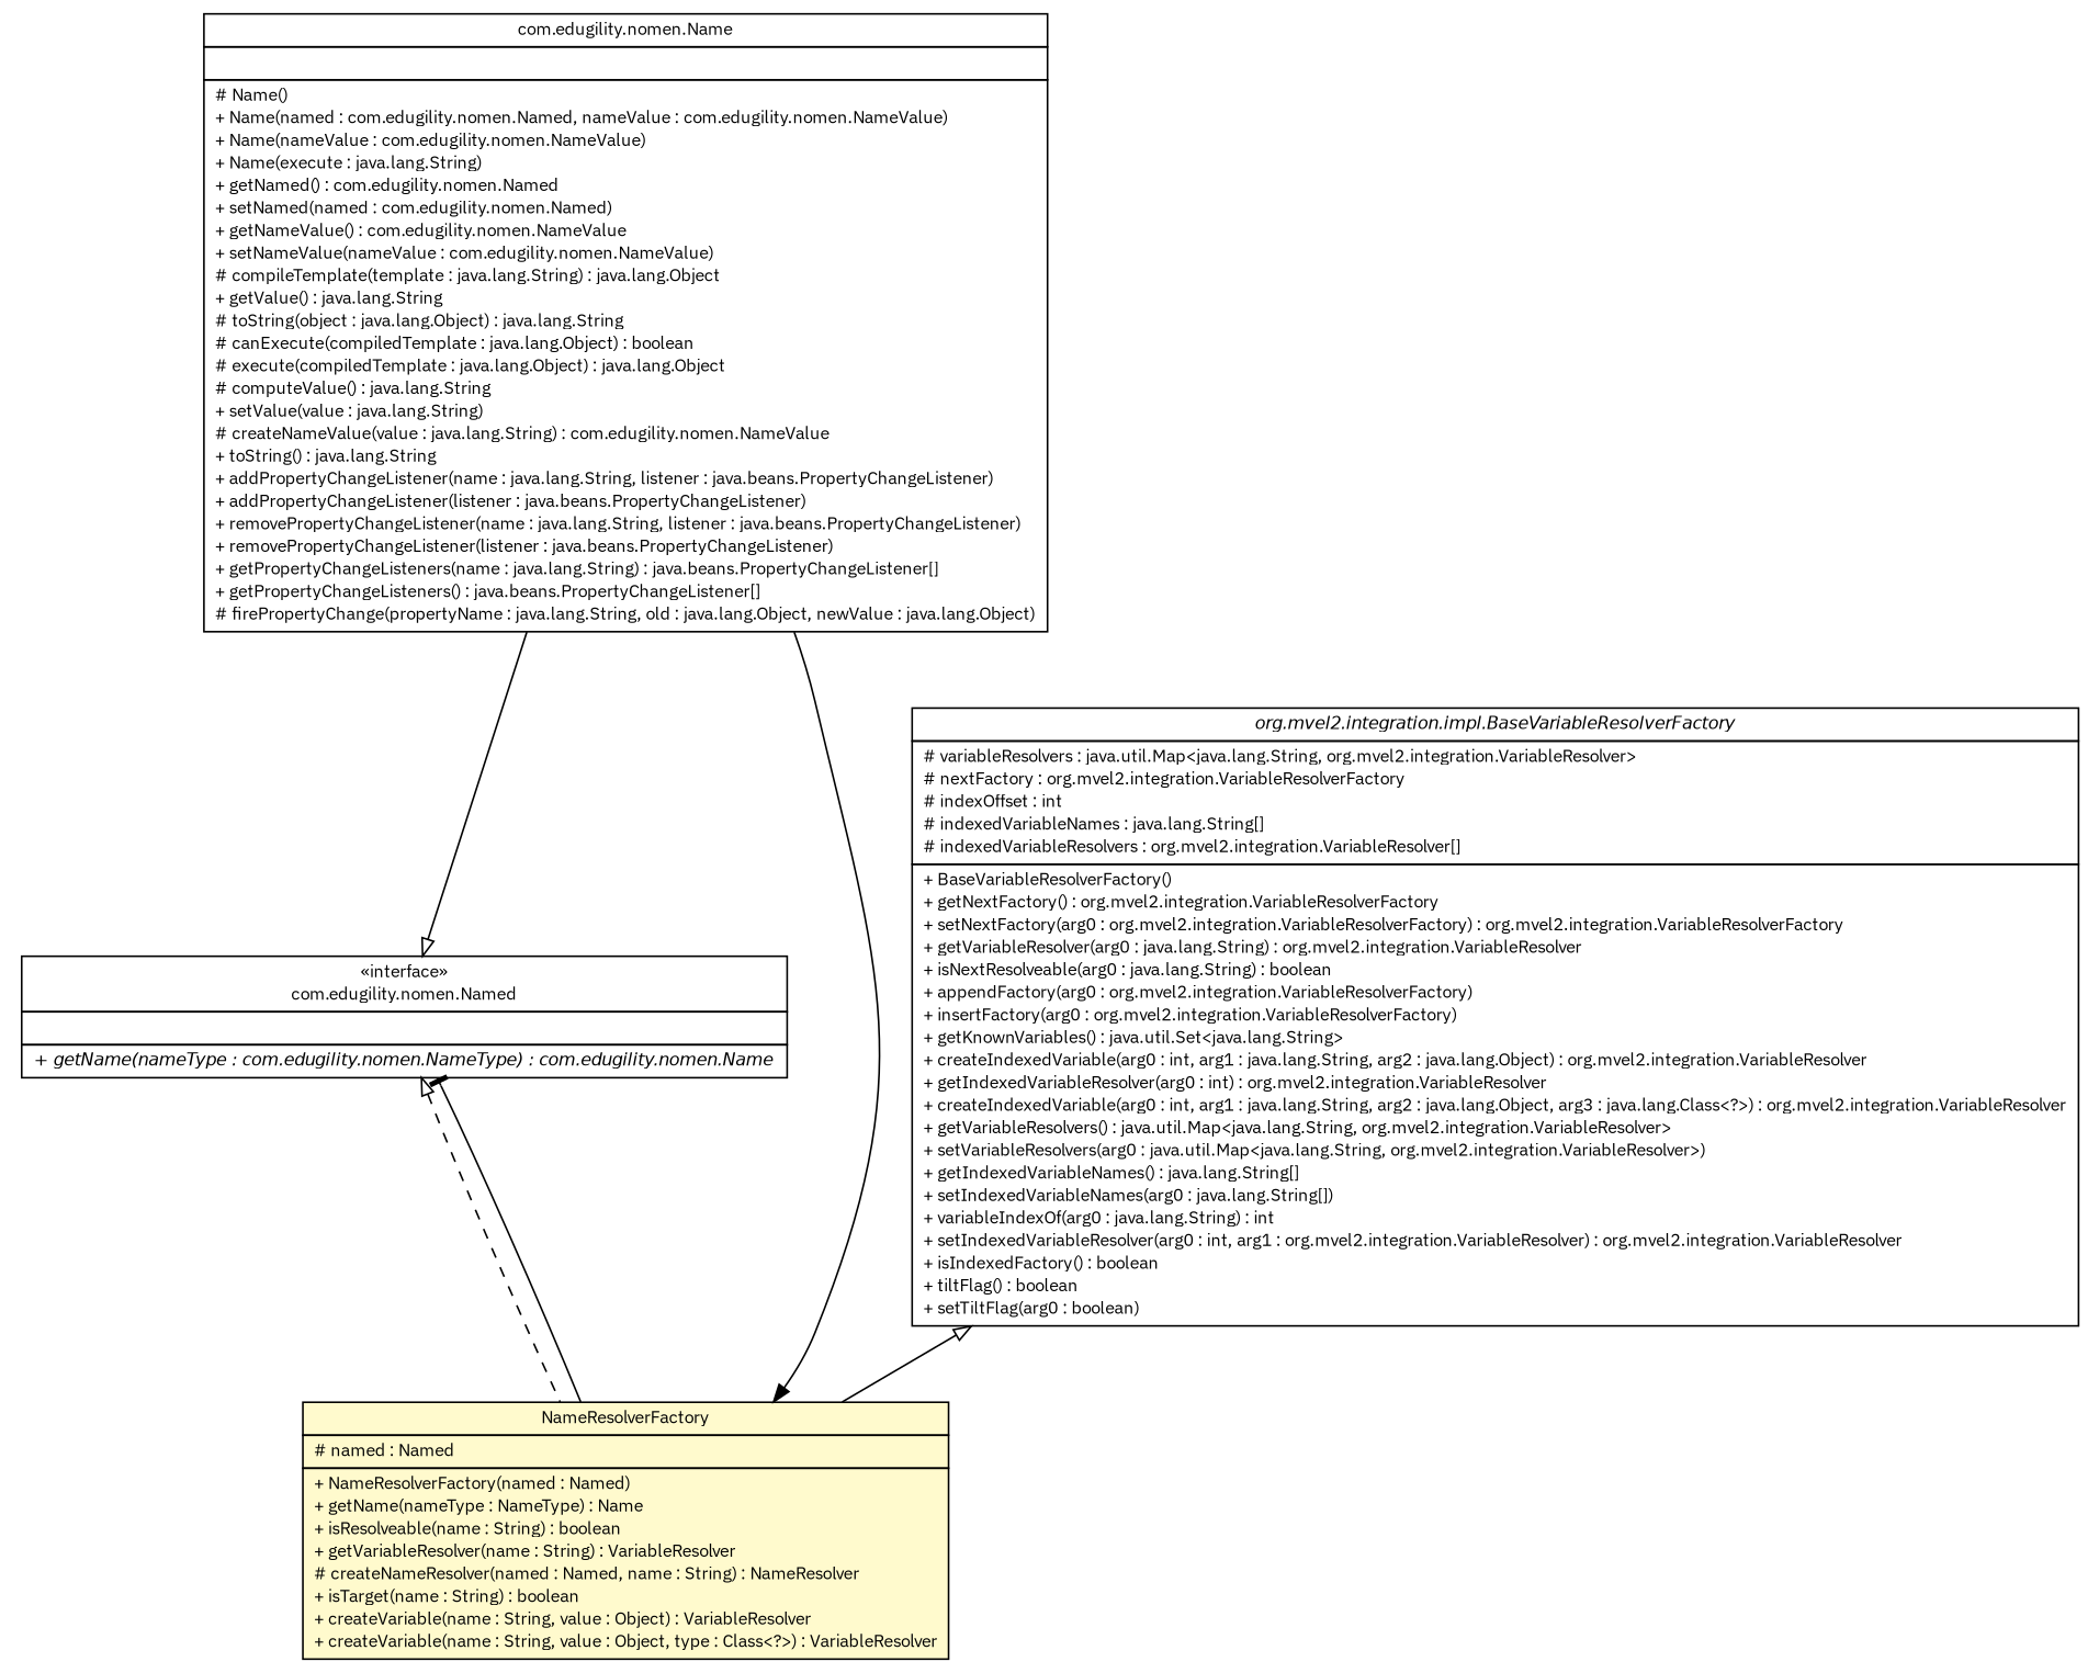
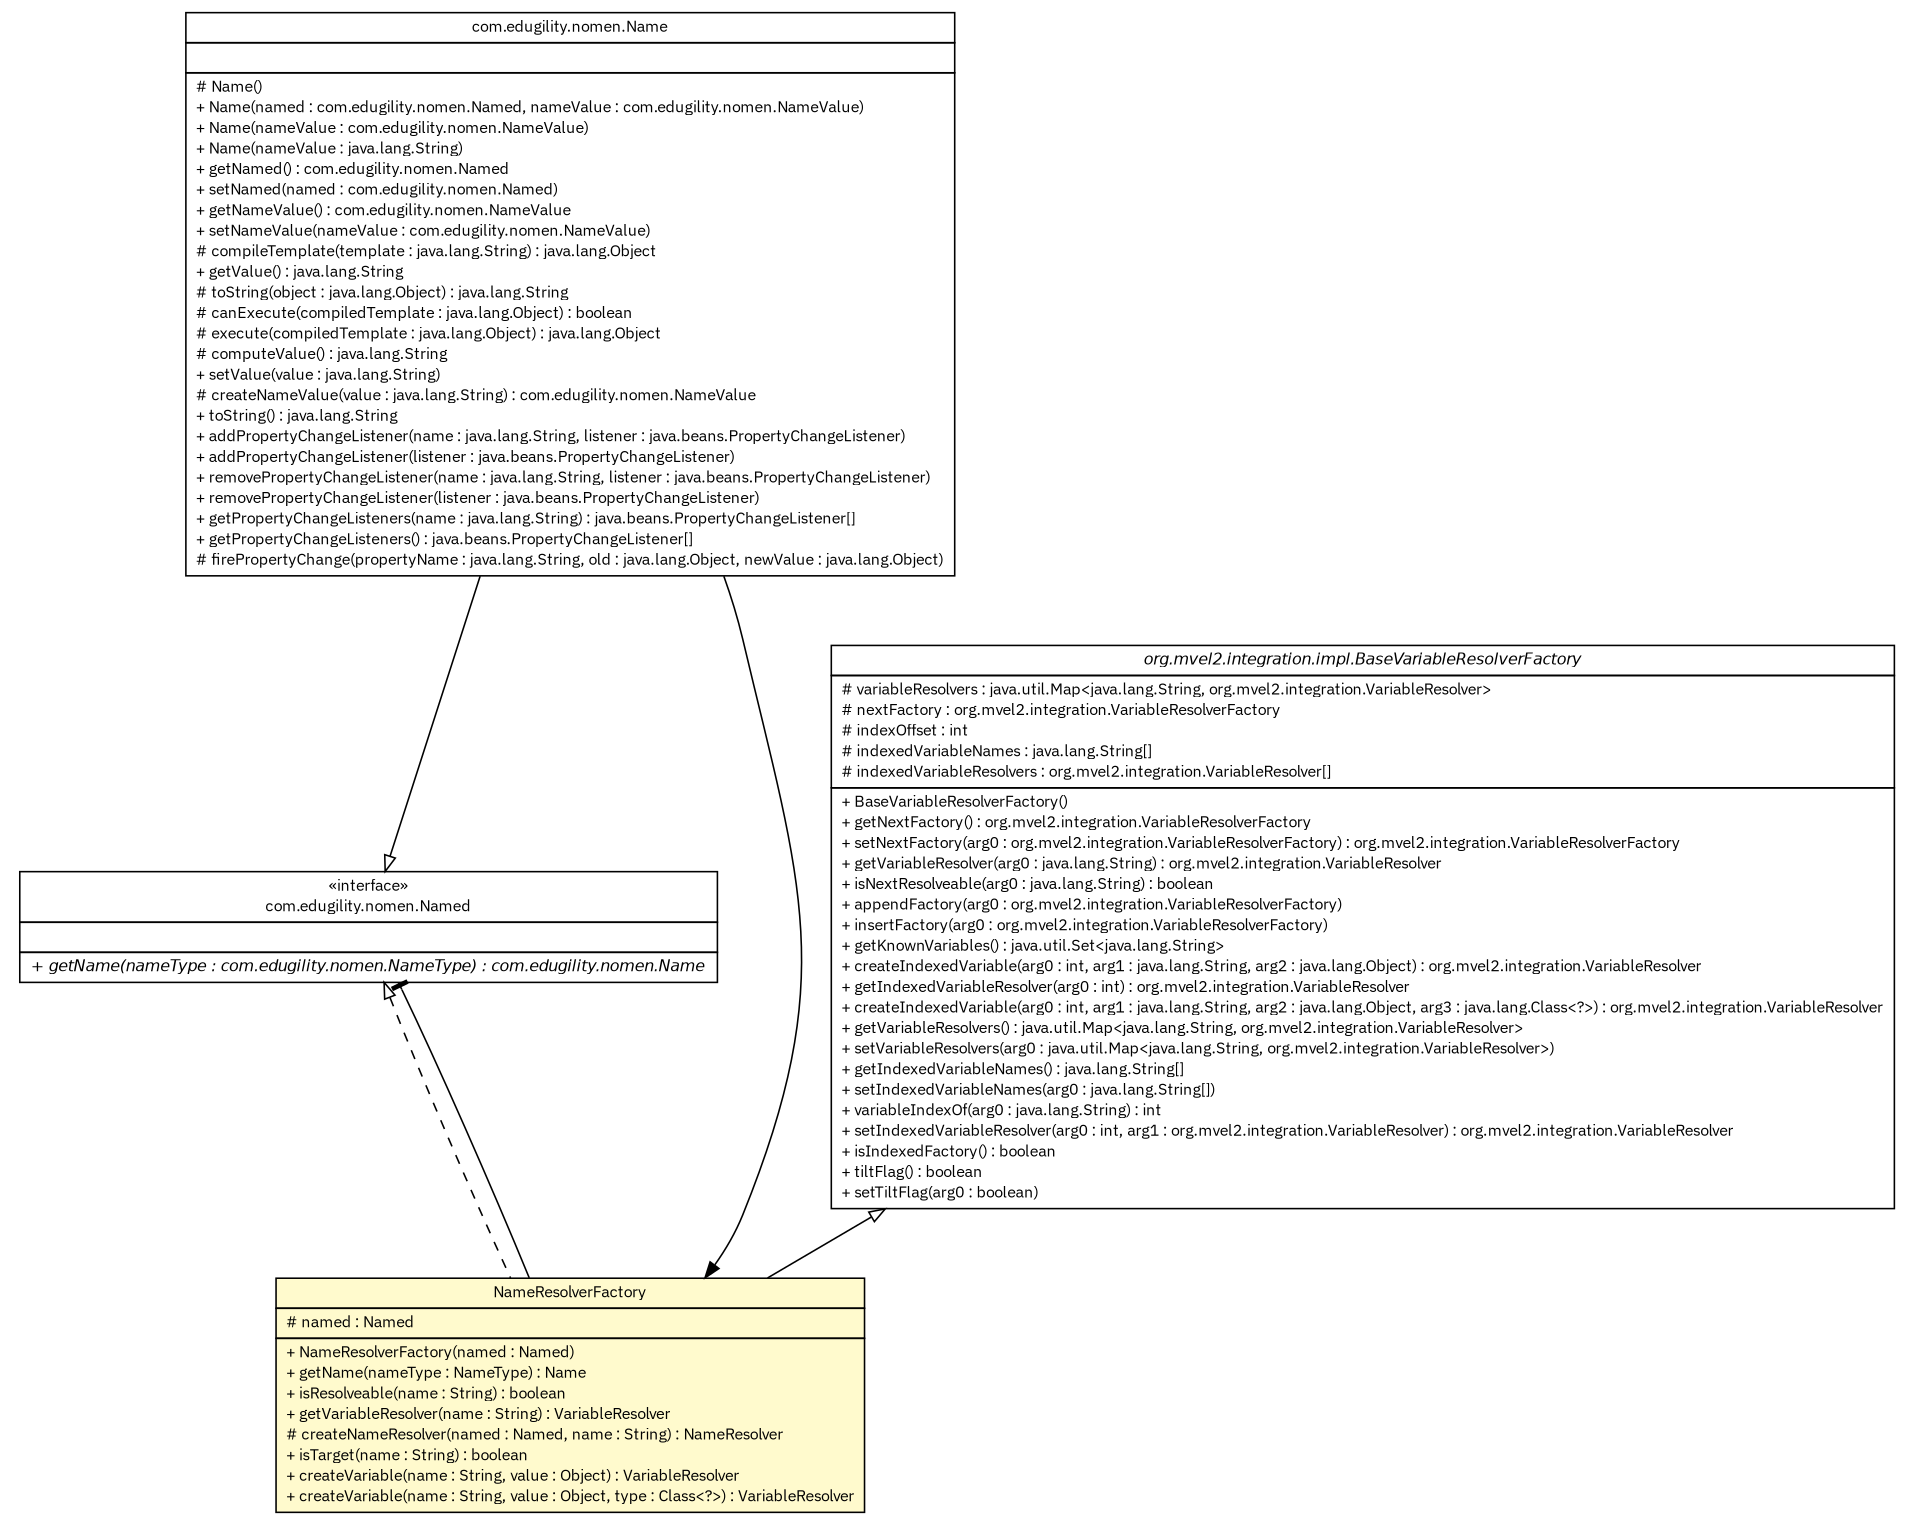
  digraph {
    fontname="IBM Plex Sans"
    nodesep=0.25
    ranksep=0.5
    node [fontcolor=black fontname="IBM Plex Sans" fontsize=10.0 shape=plaintext]
    edge [fontname="IBM Plex Sans" fontsize=10.0 headport=p labelfontname=Helvetica labelfontsize=10 tailport=p color=black fontcolor=black]
    n1 [label=<<table title="com.edugility.nomen.Named" border="0" cellborder="1" cellspacing="0" cellpadding="2" port="p" href="../Named.html"> 		<tr><td><table border="0" cellspacing="0" cellpadding="1"> <tr><td align="center" balign="center"> &#171;interface&#187; </td></tr> <tr><td align="center" balign="center"> com.edugility.nomen.Named </td></tr> 		</table></td></tr> 		<tr><td><table border="0" cellspacing="0" cellpadding="1"> <tr><td align="left" balign="left">  </td></tr> 		</table></td></tr> 		<tr><td><table border="0" cellspacing="0" cellpadding="1"> <tr><td align="left" balign="left"><font face="Helvetica-Oblique" point-size="10.0"> + getName(nameType : com.edugility.nomen.NameType) : com.edugility.nomen.Name </font></td></tr> 		</table></td></tr> 		</table>>]
    n2 [label=<<table title="com.edugility.nomen.mvel.NameResolverFactory" border="0" cellborder="1" cellspacing="0" cellpadding="2" port="p" bgcolor="lemonChiffon" href="./NameResolverFactory.html"> 		<tr><td><table border="0" cellspacing="0" cellpadding="1"> <tr><td align="center" balign="center"> NameResolverFactory </td></tr> 		</table></td></tr> 		<tr><td><table border="0" cellspacing="0" cellpadding="1"> <tr><td align="left" balign="left"> # named : Named </td></tr> 		</table></td></tr> 		<tr><td><table border="0" cellspacing="0" cellpadding="1"> <tr><td align="left" balign="left"> + NameResolverFactory(named : Named) </td></tr> <tr><td align="left" balign="left"> + getName(nameType : NameType) : Name </td></tr> <tr><td align="left" balign="left"> + isResolveable(name : String) : boolean </td></tr> <tr><td align="left" balign="left"> + getVariableResolver(name : String) : VariableResolver </td></tr> <tr><td align="left" balign="left"> # createNameResolver(named : Named, name : String) : NameResolver </td></tr> <tr><td align="left" balign="left"> + isTarget(name : String) : boolean </td></tr> <tr><td align="left" balign="left"> + createVariable(name : String, value : Object) : VariableResolver </td></tr> <tr><td align="left" balign="left"> + createVariable(name : String, value : Object, type : Class&lt;?&gt;) : VariableResolver </td></tr> 		</table></td></tr> 		</table>>]
-   n3 [label=<<table title="com.edugility.nomen.Name" border="0" cellborder="1" cellspacing="0" cellpadding="2" port="p" href="../Name.html"> 		<tr><td><table border="0" cellspacing="0" cellpadding="1"> <tr><td align="center" balign="center"> com.edugility.nomen.Name </td></tr> 		</table></td></tr> 		<tr><td><table border="0" cellspacing="0" cellpadding="1"> <tr><td align="left" balign="left">  </td></tr> 		</table></td></tr> 		<tr><td><table border="0" cellspacing="0" cellpadding="1"> <tr><td align="left" balign="left"> # Name() </td></tr> <tr><td align="left" balign="left"> + Name(named : com.edugility.nomen.Named, nameValue : com.edugility.nomen.NameValue) </td></tr> <tr><td align="left" balign="left"> + Name(nameValue : com.edugility.nomen.NameValue) </td></tr> <tr><td align="left" balign="left"> + Name(execute : java.lang.String) </td></tr> <tr><td align="left" balign="left"> + getNamed() : com.edugility.nomen.Named </td></tr> <tr><td align="left" balign="left"> + setNamed(named : com.edugility.nomen.Named) </td></tr> <tr><td align="left" balign="left"> + getNameValue() : com.edugility.nomen.NameValue </td></tr> <tr><td align="left" balign="left"> + setNameValue(nameValue : com.edugility.nomen.NameValue) </td></tr> <tr><td align="left" balign="left"> # compileTemplate(template : java.lang.String) : java.lang.Object </td></tr> <tr><td align="left" balign="left"> + getValue() : java.lang.String </td></tr> <tr><td align="left" balign="left"> # toString(object : java.lang.Object) : java.lang.String </td></tr> <tr><td align="left" balign="left"> # canExecute(compiledTemplate : java.lang.Object) : boolean </td></tr> <tr><td align="left" balign="left"> # execute(compiledTemplate : java.lang.Object) : java.lang.Object </td></tr> <tr><td align="left" balign="left"> # computeValue() : java.lang.String </td></tr> <tr><td align="left" balign="left"> + setValue(value : java.lang.String) </td></tr> <tr><td align="left" balign="left"> # createNameValue(value : java.lang.String) : com.edugility.nomen.NameValue </td></tr> <tr><td align="left" balign="left"> + toString() : java.lang.String </td></tr> <tr><td align="left" balign="left"> + addPropertyChangeListener(name : java.lang.String, listener : java.beans.PropertyChangeListener) </td></tr> <tr><td align="left" balign="left"> + addPropertyChangeListener(listener : java.beans.PropertyChangeListener) </td></tr> <tr><td align="left" balign="left"> + removePropertyChangeListener(name : java.lang.String, listener : java.beans.PropertyChangeListener) </td></tr> <tr><td align="left" balign="left"> + removePropertyChangeListener(listener : java.beans.PropertyChangeListener) </td></tr> <tr><td align="left" balign="left"> + getPropertyChangeListeners(name : java.lang.String) : java.beans.PropertyChangeListener[] </td></tr> <tr><td align="left" balign="left"> + getPropertyChangeListeners() : java.beans.PropertyChangeListener[] </td></tr> <tr><td align="left" balign="left"> # firePropertyChange(propertyName : java.lang.String, old : java.lang.Object, newValue : java.lang.Object) </td></tr> 		</table></td></tr> 		</table>>]
+   n3 [label=<<table title="com.edugility.nomen.Name" border="0" cellborder="1" cellspacing="0" cellpadding="2" port="p" href="../Name.html"> 		<tr><td><table border="0" cellspacing="0" cellpadding="1"> <tr><td align="center" balign="center"> com.edugility.nomen.Name </td></tr> 		</table></td></tr> 		<tr><td><table border="0" cellspacing="0" cellpadding="1"> <tr><td align="left" balign="left">  </td></tr> 		</table></td></tr> 		<tr><td><table border="0" cellspacing="0" cellpadding="1"> <tr><td align="left" balign="left"> # Name() </td></tr> <tr><td align="left" balign="left"> + Name(named : com.edugility.nomen.Named, nameValue : com.edugility.nomen.NameValue) </td></tr> <tr><td align="left" balign="left"> + Name(nameValue : com.edugility.nomen.NameValue) </td></tr> <tr><td align="left" balign="left"> + Name(nameValue : java.lang.String) </td></tr> <tr><td align="left" balign="left"> + getNamed() : com.edugility.nomen.Named </td></tr> <tr><td align="left" balign="left"> + setNamed(named : com.edugility.nomen.Named) </td></tr> <tr><td align="left" balign="left"> + getNameValue() : com.edugility.nomen.NameValue </td></tr> <tr><td align="left" balign="left"> + setNameValue(nameValue : com.edugility.nomen.NameValue) </td></tr> <tr><td align="left" balign="left"> # compileTemplate(template : java.lang.String) : java.lang.Object </td></tr> <tr><td align="left" balign="left"> + getValue() : java.lang.String </td></tr> <tr><td align="left" balign="left"> # toString(object : java.lang.Object) : java.lang.String </td></tr> <tr><td align="left" balign="left"> # canExecute(compiledTemplate : java.lang.Object) : boolean </td></tr> <tr><td align="left" balign="left"> # execute(compiledTemplate : java.lang.Object) : java.lang.Object </td></tr> <tr><td align="left" balign="left"> # computeValue() : java.lang.String </td></tr> <tr><td align="left" balign="left"> + setValue(value : java.lang.String) </td></tr> <tr><td align="left" balign="left"> # createNameValue(value : java.lang.String) : com.edugility.nomen.NameValue </td></tr> <tr><td align="left" balign="left"> + toString() : java.lang.String </td></tr> <tr><td align="left" balign="left"> + addPropertyChangeListener(name : java.lang.String, listener : java.beans.PropertyChangeListener) </td></tr> <tr><td align="left" balign="left"> + addPropertyChangeListener(listener : java.beans.PropertyChangeListener) </td></tr> <tr><td align="left" balign="left"> + removePropertyChangeListener(name : java.lang.String, listener : java.beans.PropertyChangeListener) </td></tr> <tr><td align="left" balign="left"> + removePropertyChangeListener(listener : java.beans.PropertyChangeListener) </td></tr> <tr><td align="left" balign="left"> + getPropertyChangeListeners(name : java.lang.String) : java.beans.PropertyChangeListener[] </td></tr> <tr><td align="left" balign="left"> + getPropertyChangeListeners() : java.beans.PropertyChangeListener[] </td></tr> <tr><td align="left" balign="left"> # firePropertyChange(propertyName : java.lang.String, old : java.lang.Object, newValue : java.lang.Object) </td></tr> 		</table></td></tr> 		</table>>]
    n4 [label=<<table title="org.mvel2.integration.impl.BaseVariableResolverFactory" border="0" cellborder="1" cellspacing="0" cellpadding="2" port="p"> 		<tr><td><table border="0" cellspacing="0" cellpadding="1"> <tr><td align="center" balign="center"><font face="Helvetica-Oblique"> org.mvel2.integration.impl.BaseVariableResolverFactory </font></td></tr> 		</table></td></tr> 		<tr><td><table border="0" cellspacing="0" cellpadding="1"> <tr><td align="left" balign="left"> # variableResolvers : java.util.Map&lt;java.lang.String, org.mvel2.integration.VariableResolver&gt; </td></tr> <tr><td align="left" balign="left"> # nextFactory : org.mvel2.integration.VariableResolverFactory </td></tr> <tr><td align="left" balign="left"> # indexOffset : int </td></tr> <tr><td align="left" balign="left"> # indexedVariableNames : java.lang.String[] </td></tr> <tr><td align="left" balign="left"> # indexedVariableResolvers : org.mvel2.integration.VariableResolver[] </td></tr> 		</table></td></tr> 		<tr><td><table border="0" cellspacing="0" cellpadding="1"> <tr><td align="left" balign="left"> + BaseVariableResolverFactory() </td></tr> <tr><td align="left" balign="left"> + getNextFactory() : org.mvel2.integration.VariableResolverFactory </td></tr> <tr><td align="left" balign="left"> + setNextFactory(arg0 : org.mvel2.integration.VariableResolverFactory) : org.mvel2.integration.VariableResolverFactory </td></tr> <tr><td align="left" balign="left"> + getVariableResolver(arg0 : java.lang.String) : org.mvel2.integration.VariableResolver </td></tr> <tr><td align="left" balign="left"> + isNextResolveable(arg0 : java.lang.String) : boolean </td></tr> <tr><td align="left" balign="left"> + appendFactory(arg0 : org.mvel2.integration.VariableResolverFactory) </td></tr> <tr><td align="left" balign="left"> + insertFactory(arg0 : org.mvel2.integration.VariableResolverFactory) </td></tr> <tr><td align="left" balign="left"> + getKnownVariables() : java.util.Set&lt;java.lang.String&gt; </td></tr> <tr><td align="left" balign="left"> + createIndexedVariable(arg0 : int, arg1 : java.lang.String, arg2 : java.lang.Object) : org.mvel2.integration.VariableResolver </td></tr> <tr><td align="left" balign="left"> + getIndexedVariableResolver(arg0 : int) : org.mvel2.integration.VariableResolver </td></tr> <tr><td align="left" balign="left"> + createIndexedVariable(arg0 : int, arg1 : java.lang.String, arg2 : java.lang.Object, arg3 : java.lang.Class&lt;?&gt;) : org.mvel2.integration.VariableResolver </td></tr> <tr><td align="left" balign="left"> + getVariableResolvers() : java.util.Map&lt;java.lang.String, org.mvel2.integration.VariableResolver&gt; </td></tr> <tr><td align="left" balign="left"> + setVariableResolvers(arg0 : java.util.Map&lt;java.lang.String, org.mvel2.integration.VariableResolver&gt;) </td></tr> <tr><td align="left" balign="left"> + getIndexedVariableNames() : java.lang.String[] </td></tr> <tr><td align="left" balign="left"> + setIndexedVariableNames(arg0 : java.lang.String[]) </td></tr> <tr><td align="left" balign="left"> + variableIndexOf(arg0 : java.lang.String) : int </td></tr> <tr><td align="left" balign="left"> + setIndexedVariableResolver(arg0 : int, arg1 : org.mvel2.integration.VariableResolver) : org.mvel2.integration.VariableResolver </td></tr> <tr><td align="left" balign="left"> + isIndexedFactory() : boolean </td></tr> <tr><td align="left" balign="left"> + tiltFlag() : boolean </td></tr> <tr><td align="left" balign="left"> + setTiltFlag(arg0 : boolean) </td></tr> 		</table></td></tr> 		</table>>]
    n1 -> n2 [arrowtail=empty dir=back fontsize=10 style=dashed color="" fontcolor=""]
    n2 -> n1 [arrowhead=tee]
    n3 -> n1 [arrowhead=onormal]
    n3 -> n2 [arrowhead=normal]
    n4 -> n2 [arrowtail=empty dir=back fontsize=10 color="" fontcolor=""]
  }
